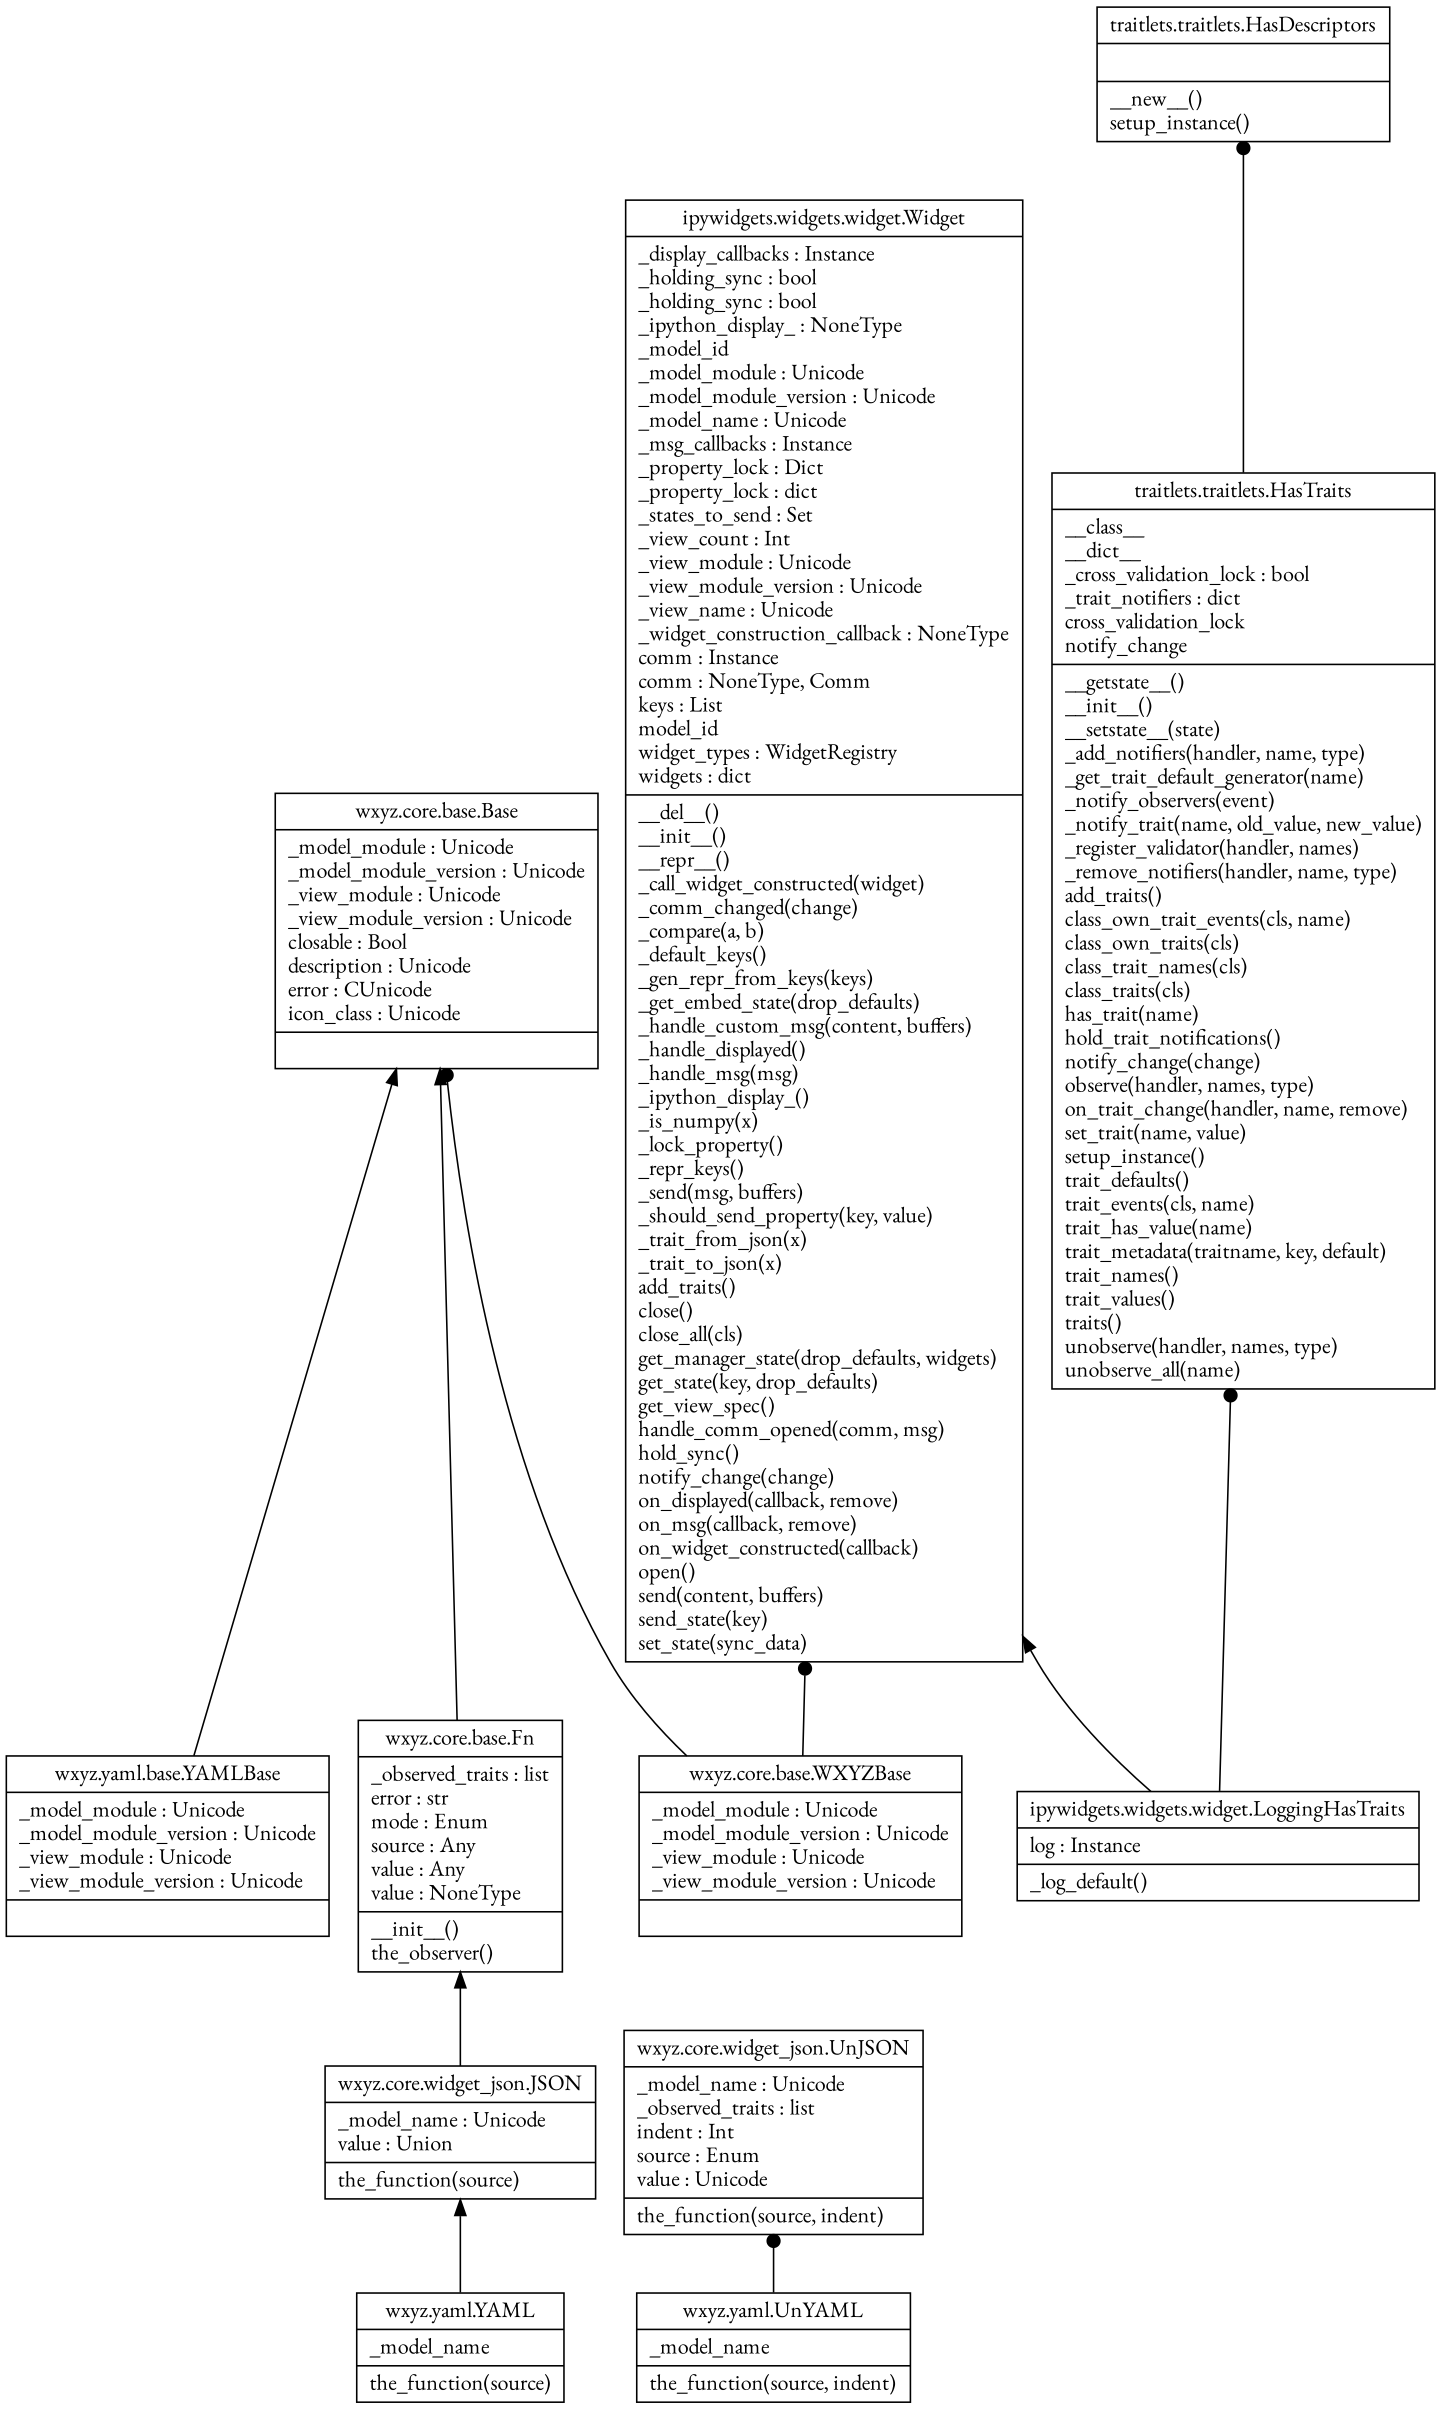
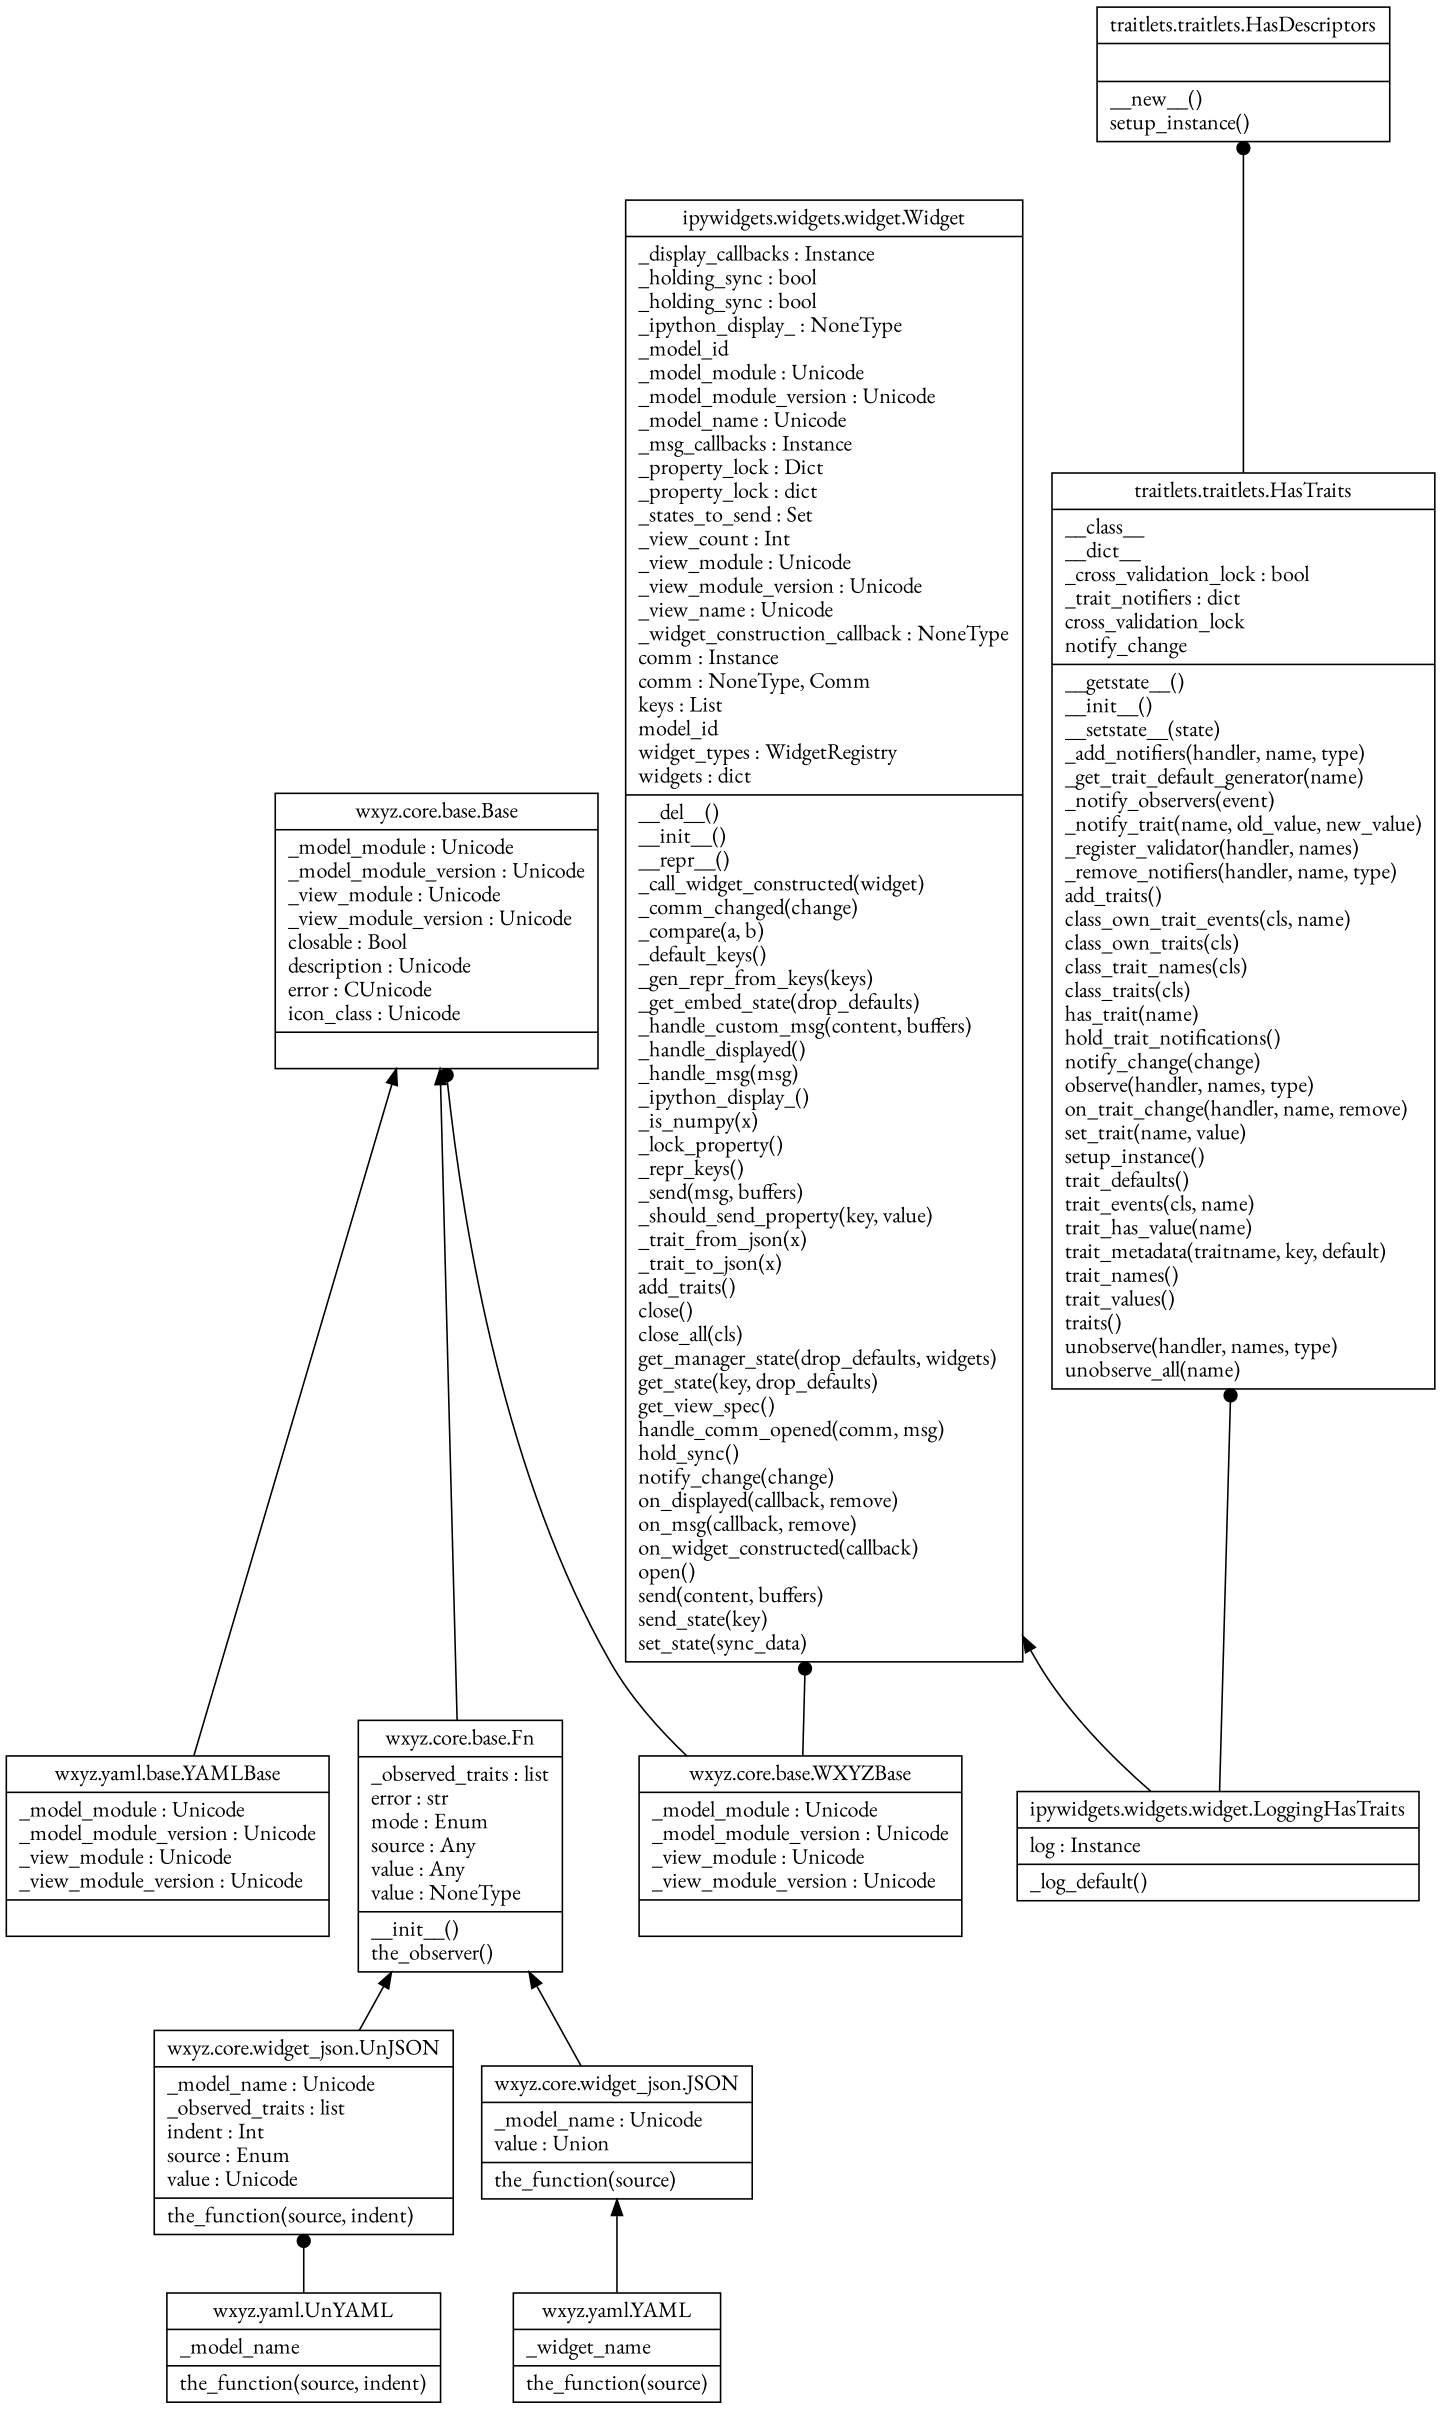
  digraph {
    fontname="EB Garamond"
    rankdir=BT
    node [fontname="EB Garamond" shape=record]
    edge [arrowhead=normal arrowtail=none fontname="EB Garamond"]
    n1 [label="{wxyz.yaml.base.YAMLBase|_model_module : Unicode\l_model_module_version : Unicode\l_view_module : Unicode\l_view_module_version : Unicode\l|}"]
    n2 [label="{wxyz.core.base.Base|_model_module : Unicode\l_model_module_version : Unicode\l_view_module : Unicode\l_view_module_version : Unicode\lclosable : Bool\ldescription : Unicode\lerror : CUnicode\licon_class : Unicode\l|}"]
    n3 [label="{wxyz.yaml.UnYAML|_model_name\l|the_function(source, indent)\l}"]
    n4 [label="{wxyz.core.widget_json.UnJSON|_model_name : Unicode\l_observed_traits : list\lindent : Int\lsource : Enum\lvalue : Unicode\l|the_function(source, indent)\l}"]
    n5 [label="{wxyz.core.base.Fn|_observed_traits : list\lerror : str\lmode : Enum\lsource : Any\lvalue : Any\lvalue : NoneType\l|__init__()\lthe_observer()\l}"]
-   n6 [label="{wxyz.yaml.YAML|_model_name\l|the_function(source)\l}"]
+   n6 [label="{wxyz.yaml.YAML|_widget_name\l|the_function(source)\l}"]
    n7 [label="{wxyz.core.widget_json.JSON|_model_name : Unicode\lvalue : Union\l|the_function(source)\l}"]
    n8 [label="{ipywidgets.widgets.widget.LoggingHasTraits|log : Instance\l|_log_default()\l}"]
    n9 [label="{traitlets.traitlets.HasTraits|__class__\l__dict__\l_cross_validation_lock : bool\l_trait_notifiers : dict\lcross_validation_lock\lnotify_change\l|__getstate__()\l__init__()\l__setstate__(state)\l_add_notifiers(handler, name, type)\l_get_trait_default_generator(name)\l_notify_observers(event)\l_notify_trait(name, old_value, new_value)\l_register_validator(handler, names)\l_remove_notifiers(handler, name, type)\ladd_traits()\lclass_own_trait_events(cls, name)\lclass_own_traits(cls)\lclass_trait_names(cls)\lclass_traits(cls)\lhas_trait(name)\lhold_trait_notifications()\lnotify_change(change)\lobserve(handler, names, type)\lon_trait_change(handler, name, remove)\lset_trait(name, value)\lsetup_instance()\ltrait_defaults()\ltrait_events(cls, name)\ltrait_has_value(name)\ltrait_metadata(traitname, key, default)\ltrait_names()\ltrait_values()\ltraits()\lunobserve(handler, names, type)\lunobserve_all(name)\l}"]
    n10 [label="{ipywidgets.widgets.widget.Widget|_display_callbacks : Instance\l_holding_sync : bool\l_holding_sync : bool\l_ipython_display_ : NoneType\l_model_id\l_model_module : Unicode\l_model_module_version : Unicode\l_model_name : Unicode\l_msg_callbacks : Instance\l_property_lock : Dict\l_property_lock : dict\l_states_to_send : Set\l_view_count : Int\l_view_module : Unicode\l_view_module_version : Unicode\l_view_name : Unicode\l_widget_construction_callback : NoneType\lcomm : Instance\lcomm : NoneType, Comm\lkeys : List\lmodel_id\lwidget_types : WidgetRegistry\lwidgets : dict\l|__del__()\l__init__()\l__repr__()\l_call_widget_constructed(widget)\l_comm_changed(change)\l_compare(a, b)\l_default_keys()\l_gen_repr_from_keys(keys)\l_get_embed_state(drop_defaults)\l_handle_custom_msg(content, buffers)\l_handle_displayed()\l_handle_msg(msg)\l_ipython_display_()\l_is_numpy(x)\l_lock_property()\l_repr_keys()\l_send(msg, buffers)\l_should_send_property(key, value)\l_trait_from_json(x)\l_trait_to_json(x)\ladd_traits()\lclose()\lclose_all(cls)\lget_manager_state(drop_defaults, widgets)\lget_state(key, drop_defaults)\lget_view_spec()\lhandle_comm_opened(comm, msg)\lhold_sync()\lnotify_change(change)\lon_displayed(callback, remove)\lon_msg(callback, remove)\lon_widget_constructed(callback)\lopen()\lsend(content, buffers)\lsend_state(key)\lset_state(sync_data)\l}"]
    n11 [label="{traitlets.traitlets.HasDescriptors|\l|__new__()\lsetup_instance()\l}"]
    n12 [label="{wxyz.core.base.WXYZBase|_model_module : Unicode\l_model_module_version : Unicode\l_view_module : Unicode\l_view_module_version : Unicode\l|}"]
    n1 -> n2
    n3 -> n4 [arrowhead=dot]
+   n4 -> n5
    n5 -> n2
    n6 -> n7
    n7 -> n5
    n8 -> n9 [arrowhead=dot]
    n8 -> n10
    n9 -> n11 [arrowhead=dot]
    n12 -> n2 [arrowhead=dot]
    n12 -> n10 [arrowhead=dot]
  }
